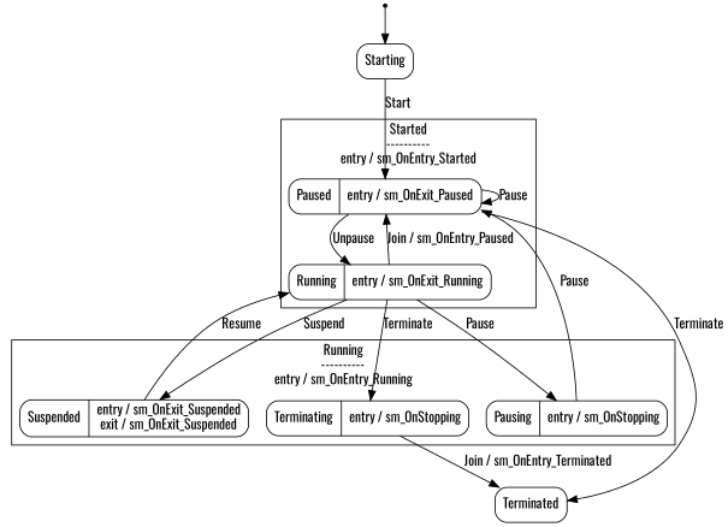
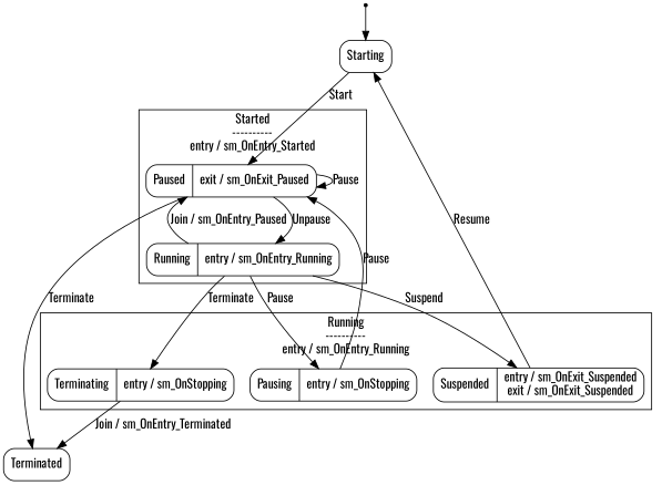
  digraph {
    compound=true
    fontname=Oswald
    rankdir=TB
    node [fontname=Oswald shape=Mrecord]
    edge [fontname=Oswald style=solid]
    n1 [label="Suspended|entry / sm_OnExit_Suspended\nexit / sm_OnExit_Suspended"]
    n2 [label="Pausing|entry / sm_OnStopping"]
    n3 [label="Terminating|entry / sm_OnStopping"]
-   n4 [label="Paused|entry / sm_OnExit_Paused"]
-   n5 [label="Running|entry / sm_OnExit_Running"]
+   n4 [label="Paused|exit / sm_OnExit_Paused"]
+   n5 [label="Running|entry / sm_OnEntry_Running"]
    n6 [label=Terminated]
    n7 [label=Starting]
    init [shape=point]
    subgraph cluster_1 {
      label="Running\n----------\nentry / sm_OnEntry_Running"
      n1
      n2
      n3
    }
    subgraph cluster_2 {
      label="Started\n----------\nentry / sm_OnEntry_Started"
      n4
      n5
    }
-   n1 -> n5 [label=Resume]
+   n1 -> n7 [label=Resume]
    n2 -> n4 [label=Pause]
    n3 -> n6 [label="Join / sm_OnEntry_Terminated"]
    n4 -> n4 [label=Pause]
    n4 -> n5 [label=Unpause]
    n4 -> n6 [label=Terminate]
    n5 -> n1 [label=Suspend]
    n5 -> n2 [label=Pause]
    n5 -> n3 [label=Terminate]
    n5 -> n4 [label="Join / sm_OnEntry_Paused"]
    n7 -> n4 [label=Start]
    init -> n7
  }
